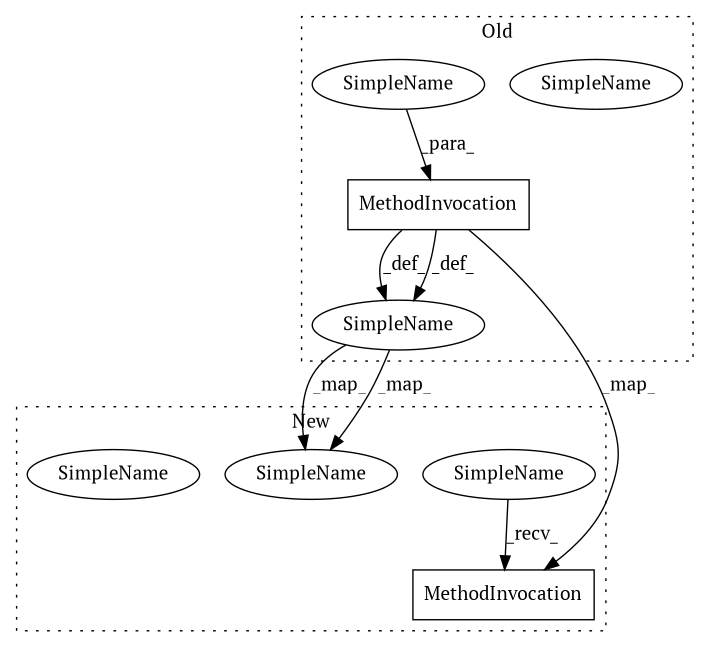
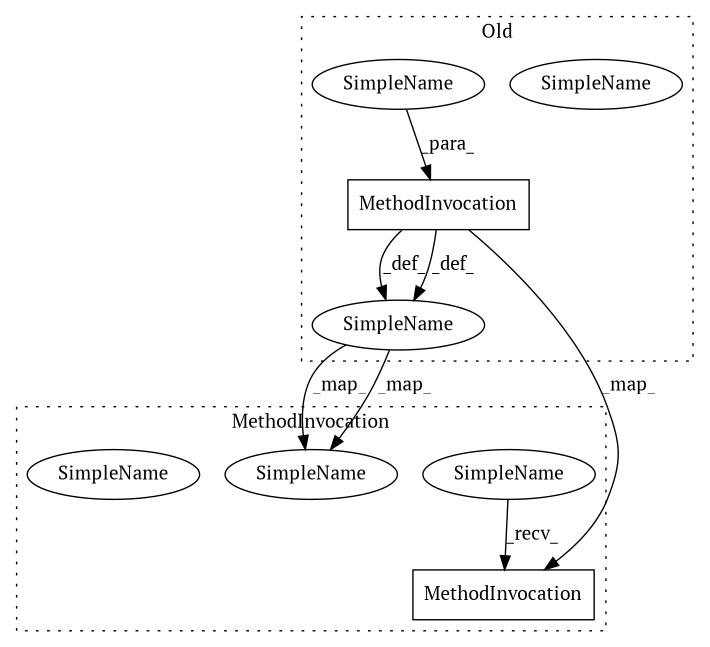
  digraph {
    fontname="PT Serif"
    node [a=42 l=8 s=20338 shape=ellipse fontname="PT Serif"]
    edge [fontname="PT Serif"]
    n1 [a=32 l="20394,1" label=MethodInvocation s="-1,20415" shape=box]
    n2 [label=SimpleName]
    n3 [l=3 label=SimpleName s=20393]
    n4 [label=SimpleName]
    n5 [a=32 l="9,1" label=MethodInvocation s="20394,20420" shape=box]
    n6 [l=3 label=SimpleName s=20390]
    n7 [l=11 label=SimpleName s=20376]
    n8 [l=11 label=SimpleName s=20376]
    subgraph cluster_1 {
      label=Old
      style=dotted
      n1
      n2
      n3
      n4
    }
    subgraph cluster_2 {
-     label=New
+     label=MethodInvocation
      style=dotted
      n5
      n6
      n7
      n8
    }
    n1 -> n4 [label=_def_]
    n1 -> n4 [label=_def_]
    n1 -> n5 [label=_map_]
    n3 -> n1 [label=_para_]
    n4 -> n7 [label=_map_]
    n4 -> n7 [label=_map_]
    n6 -> n5 [label=_recv_]
  }
